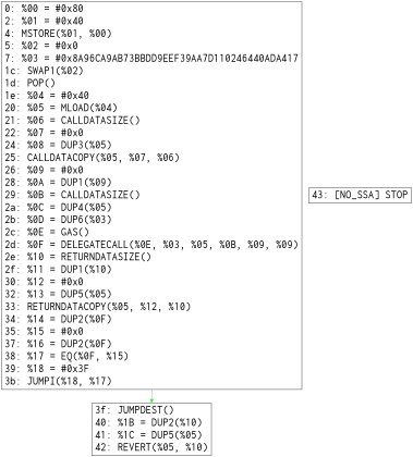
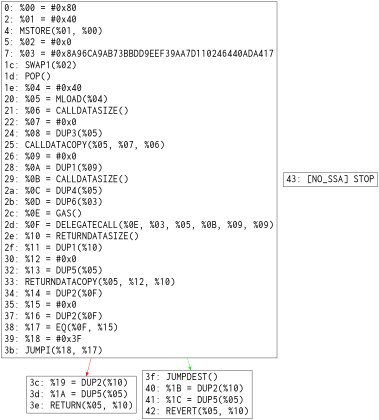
  digraph {
    node [fontname=Courier fontsize=30.0 rank=same shape=box]
    n1 [label="0: %00 = #0x80\l2: %01 = #0x40\l4: MSTORE(%01, %00)\l5: %02 = #0x0\l7: %03 = #0x8A96CA9AB73BBDD9EEF39AA7D110246440ADA417\l1c: SWAP1(%02)\l1d: POP()\l1e: %04 = #0x40\l20: %05 = MLOAD(%04)\l21: %06 = CALLDATASIZE()\l22: %07 = #0x0\l24: %08 = DUP3(%05)\l25: CALLDATACOPY(%05, %07, %06)\l26: %09 = #0x0\l28: %0A = DUP1(%09)\l29: %0B = CALLDATASIZE()\l2a: %0C = DUP4(%05)\l2b: %0D = DUP6(%03)\l2c: %0E = GAS()\l2d: %0F = DELEGATECALL(%0E, %03, %05, %0B, %09, %09)\l2e: %10 = RETURNDATASIZE()\l2f: %11 = DUP1(%10)\l30: %12 = #0x0\l32: %13 = DUP5(%05)\l33: RETURNDATACOPY(%05, %12, %10)\l34: %14 = DUP2(%0F)\l35: %15 = #0x0\l37: %16 = DUP2(%0F)\l38: %17 = EQ(%0F, %15)\l39: %18 = #0x3F\l3b: JUMPI(%18, %17)\l"]
+   n2 [label="3c: %19 = DUP2(%10)\l3d: %1A = DUP5(%05)\l3e: RETURN(%05, %10)\l"]
    n3 [label="3f: JUMPDEST()\l40: %1B = DUP2(%10)\l41: %1C = DUP5(%05)\l42: REVERT(%05, %10)\l"]
    n4 [label="43: [NO_SSA] STOP\l"]
    subgraph sub_1 {
      n1
+     n2
      n3
      n4
    }
+   n1 -> n2 [color=red]
    n1 -> n3 [color=green]
  }
